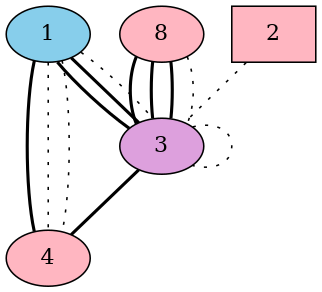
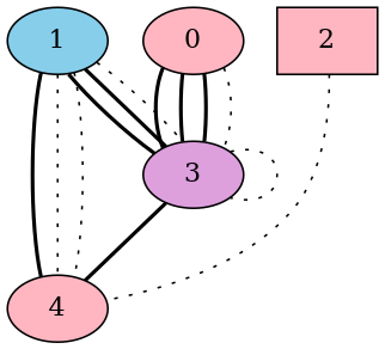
  graph {
    node [fillcolor=lightpink shape=ellipse style=filled]
    edge [style=bold]
    3 [fillcolor=plum]
-   0 [label=8]
+   0
    4
    1 [fillcolor=skyblue]
    2 [shape=box]
    3 -- 3 [style=dotted]
    3 -- 4
    0 -- 3
    0 -- 3
    0 -- 3
    0 -- 3 [style=dotted]
    1 -- 3
    1 -- 3
    1 -- 3 [style=dotted]
    1 -- 4
    1 -- 4 [style=dotted]
    1 -- 4 [style=dotted]
-   2 -- 3 [style=dotted]
+   2 -- 4 [style=dotted]
  }
